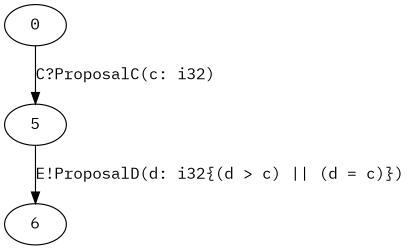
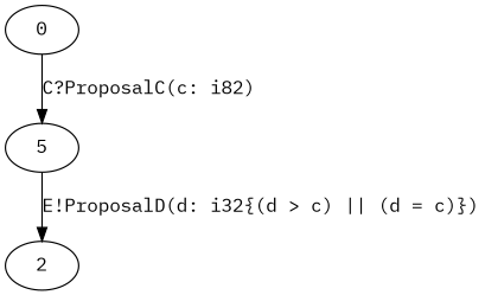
  digraph {
    fontname="IBM Plex Mono"
    node [fontname="IBM Plex Mono"]
    edge [fontname="IBM Plex Mono"]
    n1 [label=5]
    0
-   2 [label=6]
+   2
    n1 -> 2 [label="E!ProposalD(d: i32{(d > c) || (d = c)})"]
-   0 -> n1 [label="C?ProposalC(c: i32)"]
+   0 -> n1 [label="C?ProposalC(c: i82)"]
  }
